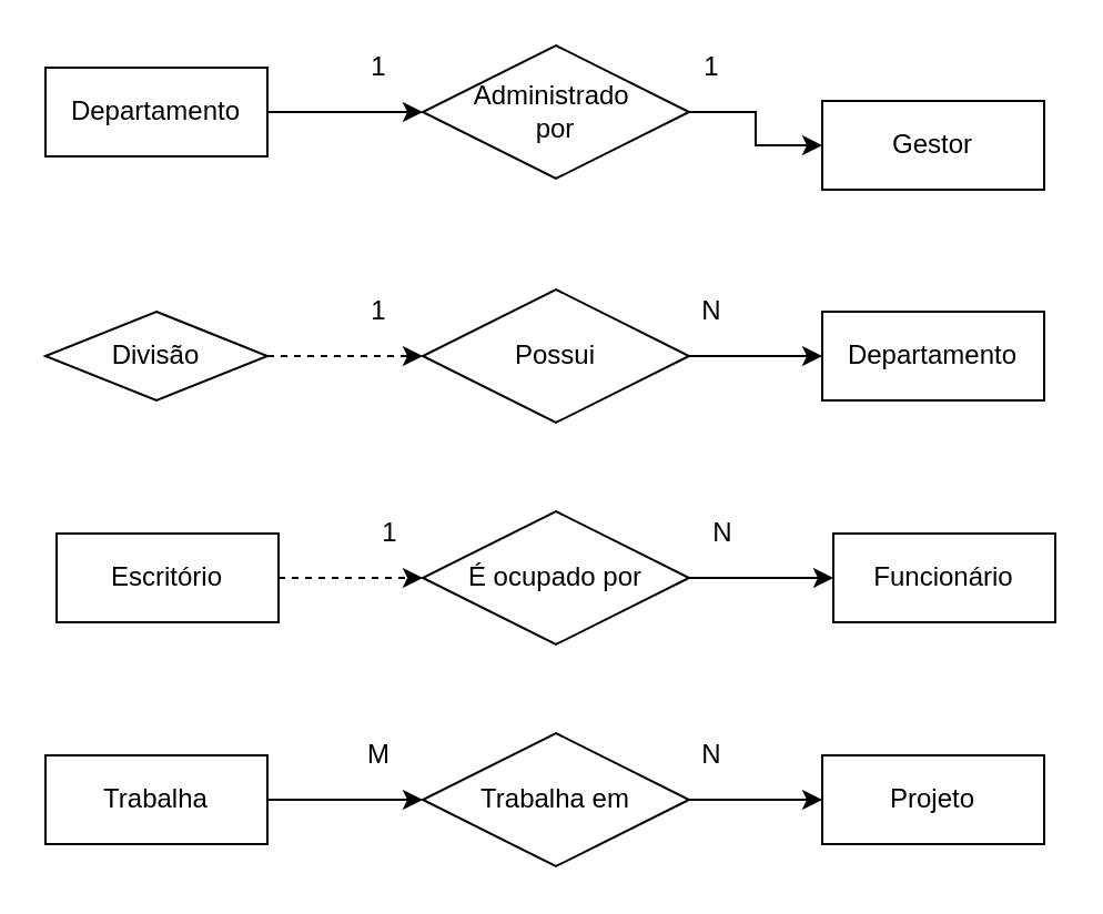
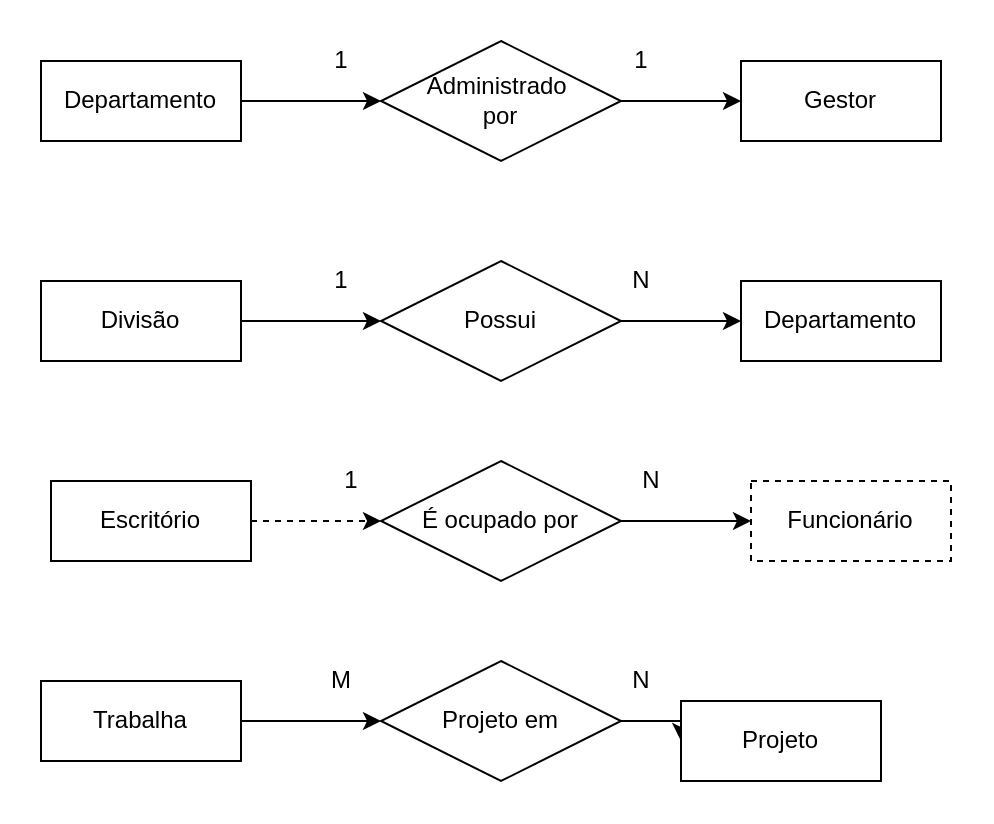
  <mxCell id="0" />
  <mxCell id="1" parent="0" />
  <mxCell id="2" style="edgeStyle=orthogonalEdgeStyle;rounded=0;orthogonalLoop=1;jettySize=auto;html=1;exitX=1;exitY=0.5;exitDx=0;exitDy=0;entryX=0;entryY=0.5;entryDx=0;entryDy=0;" edge="1" parent="1" source="3" target="5"><mxGeometry relative="1" as="geometry" /></mxCell>
  <mxCell id="3" value="Departamento" style="whiteSpace=wrap;html=1;align=center;" vertex="1" parent="1"><mxGeometry x="20" y="30" width="100" height="40" as="geometry" /></mxCell>
  <mxCell id="4" style="edgeStyle=orthogonalEdgeStyle;rounded=0;orthogonalLoop=1;jettySize=auto;html=1;exitX=1;exitY=0.5;exitDx=0;exitDy=0;entryX=0;entryY=0.5;entryDx=0;entryDy=0;" edge="1" parent="1" source="5" target="6"><mxGeometry relative="1" as="geometry" /></mxCell>
  <mxCell id="5" value="Administrado&amp;nbsp; &lt;br&gt;por" style="shape=rhombus;perimeter=rhombusPerimeter;whiteSpace=wrap;html=1;align=center;" vertex="1" parent="1"><mxGeometry x="190" y="20" width="120" height="60" as="geometry" /></mxCell>
- <mxCell id="6" value="Gestor" style="whiteSpace=wrap;html=1;align=center;" vertex="1" parent="1"><mxGeometry x="370" y="45" width="100" height="40" as="geometry" /></mxCell>
+ <mxCell id="6" value="Gestor" style="whiteSpace=wrap;html=1;align=center;" vertex="1" parent="1"><mxGeometry x="370" y="30" width="100" height="40" as="geometry" /></mxCell>
  <mxCell id="7" value="1" style="text;html=1;align=center;verticalAlign=middle;resizable=0;points=[];autosize=1;" vertex="1" parent="1"><mxGeometry x="160" y="20" width="20" height="20" as="geometry" /></mxCell>
  <mxCell id="8" value="1" style="text;html=1;align=center;verticalAlign=middle;resizable=0;points=[];autosize=1;" vertex="1" parent="1"><mxGeometry x="310" y="20" width="20" height="20" as="geometry" /></mxCell>
- <mxCell id="9" style="edgeStyle=orthogonalEdgeStyle;rounded=0;orthogonalLoop=1;jettySize=auto;html=1;exitX=1;exitY=0.5;exitDx=0;exitDy=0;entryX=0;entryY=0.5;entryDx=0;entryDy=0;dashed=1;" edge="1" parent="1" source="10" target="12"><mxGeometry relative="1" as="geometry" /></mxCell>
- <mxCell id="10" value="Divisão" style="rhombus;whiteSpace=wrap;html=1;align=center;" vertex="1" parent="1"><mxGeometry x="20" y="140" width="100" height="40" as="geometry" /></mxCell>
+ <mxCell id="9" style="edgeStyle=orthogonalEdgeStyle;rounded=0;orthogonalLoop=1;jettySize=auto;html=1;exitX=1;exitY=0.5;exitDx=0;exitDy=0;entryX=0;entryY=0.5;entryDx=0;entryDy=0;" edge="1" parent="1" source="10" target="12"><mxGeometry relative="1" as="geometry" /></mxCell>
+ <mxCell id="10" value="Divisão" style="whiteSpace=wrap;html=1;align=center;" vertex="1" parent="1"><mxGeometry x="20" y="140" width="100" height="40" as="geometry" /></mxCell>
  <mxCell id="11" style="edgeStyle=orthogonalEdgeStyle;rounded=0;orthogonalLoop=1;jettySize=auto;html=1;exitX=1;exitY=0.5;exitDx=0;exitDy=0;entryX=0;entryY=0.5;entryDx=0;entryDy=0;" edge="1" parent="1" source="12" target="13"><mxGeometry relative="1" as="geometry" /></mxCell>
  <mxCell id="12" value="Possui" style="shape=rhombus;perimeter=rhombusPerimeter;whiteSpace=wrap;html=1;align=center;" vertex="1" parent="1"><mxGeometry x="190" y="130" width="120" height="60" as="geometry" /></mxCell>
  <mxCell id="13" value="Departamento" style="whiteSpace=wrap;html=1;align=center;" vertex="1" parent="1"><mxGeometry x="370" y="140" width="100" height="40" as="geometry" /></mxCell>
  <mxCell id="14" value="1" style="text;html=1;align=center;verticalAlign=middle;resizable=0;points=[];autosize=1;" vertex="1" parent="1"><mxGeometry x="160" y="130" width="20" height="20" as="geometry" /></mxCell>
  <mxCell id="15" value="N" style="text;html=1;align=center;verticalAlign=middle;resizable=0;points=[];autosize=1;" vertex="1" parent="1"><mxGeometry x="310" y="130" width="20" height="20" as="geometry" /></mxCell>
  <mxCell id="16" style="edgeStyle=orthogonalEdgeStyle;rounded=0;orthogonalLoop=1;jettySize=auto;html=1;exitX=1;exitY=0.5;exitDx=0;exitDy=0;entryX=0;entryY=0.5;entryDx=0;entryDy=0;dashed=1;" edge="1" parent="1" source="17" target="19"><mxGeometry relative="1" as="geometry" /></mxCell>
  <mxCell id="17" value="Escritório" style="whiteSpace=wrap;html=1;align=center;" vertex="1" parent="1"><mxGeometry x="25" y="240" width="100" height="40" as="geometry" /></mxCell>
  <mxCell id="18" style="edgeStyle=orthogonalEdgeStyle;rounded=0;orthogonalLoop=1;jettySize=auto;html=1;exitX=1;exitY=0.5;exitDx=0;exitDy=0;entryX=0;entryY=0.5;entryDx=0;entryDy=0;" edge="1" parent="1" source="19" target="20"><mxGeometry relative="1" as="geometry" /></mxCell>
  <mxCell id="19" value="É ocupado por" style="shape=rhombus;perimeter=rhombusPerimeter;whiteSpace=wrap;html=1;align=center;" vertex="1" parent="1"><mxGeometry x="190" y="230" width="120" height="60" as="geometry" /></mxCell>
- <mxCell id="20" value="Funcionário" style="whiteSpace=wrap;html=1;align=center;" vertex="1" parent="1"><mxGeometry x="375" y="240" width="100" height="40" as="geometry" /></mxCell>
+ <mxCell id="20" value="Funcionário" style="whiteSpace=wrap;html=1;align=center;dashed=1;" vertex="1" parent="1"><mxGeometry x="375" y="240" width="100" height="40" as="geometry" /></mxCell>
  <mxCell id="21" value="1" style="text;html=1;align=center;verticalAlign=middle;resizable=0;points=[];autosize=1;" vertex="1" parent="1"><mxGeometry x="165" y="230" width="20" height="20" as="geometry" /></mxCell>
  <mxCell id="22" value="N" style="text;html=1;align=center;verticalAlign=middle;resizable=0;points=[];autosize=1;" vertex="1" parent="1"><mxGeometry x="315" y="230" width="20" height="20" as="geometry" /></mxCell>
  <mxCell id="23" style="edgeStyle=orthogonalEdgeStyle;rounded=0;orthogonalLoop=1;jettySize=auto;html=1;exitX=1;exitY=0.5;exitDx=0;exitDy=0;entryX=0;entryY=0.5;entryDx=0;entryDy=0;" edge="1" parent="1" source="24" target="26"><mxGeometry relative="1" as="geometry" /></mxCell>
  <mxCell id="24" value="Trabalha" style="whiteSpace=wrap;html=1;align=center;" vertex="1" parent="1"><mxGeometry x="20" y="340" width="100" height="40" as="geometry" /></mxCell>
  <mxCell id="25" style="edgeStyle=orthogonalEdgeStyle;rounded=0;orthogonalLoop=1;jettySize=auto;html=1;exitX=1;exitY=0.5;exitDx=0;exitDy=0;entryX=0;entryY=0.5;entryDx=0;entryDy=0;" edge="1" parent="1" source="26" target="27"><mxGeometry relative="1" as="geometry" /></mxCell>
- <mxCell id="26" value="Trabalha em" style="shape=rhombus;perimeter=rhombusPerimeter;whiteSpace=wrap;html=1;align=center;" vertex="1" parent="1"><mxGeometry x="190" y="330" width="120" height="60" as="geometry" /></mxCell>
- <mxCell id="27" value="Projeto" style="whiteSpace=wrap;html=1;align=center;" vertex="1" parent="1"><mxGeometry x="370" y="340" width="100" height="40" as="geometry" /></mxCell>
+ <mxCell id="26" value="Projeto em" style="shape=rhombus;perimeter=rhombusPerimeter;whiteSpace=wrap;html=1;align=center;" vertex="1" parent="1"><mxGeometry x="190" y="330" width="120" height="60" as="geometry" /></mxCell>
+ <mxCell id="27" value="Projeto" style="whiteSpace=wrap;html=1;align=center;" vertex="1" parent="1"><mxGeometry x="340" y="350" width="100" height="40" as="geometry" /></mxCell>
  <mxCell id="28" value="M" style="text;html=1;align=center;verticalAlign=middle;resizable=0;points=[];autosize=1;" vertex="1" parent="1"><mxGeometry x="155" y="330" width="30" height="20" as="geometry" /></mxCell>
  <mxCell id="29" value="N" style="text;html=1;align=center;verticalAlign=middle;resizable=0;points=[];autosize=1;" vertex="1" parent="1"><mxGeometry x="310" y="330" width="20" height="20" as="geometry" /></mxCell>
